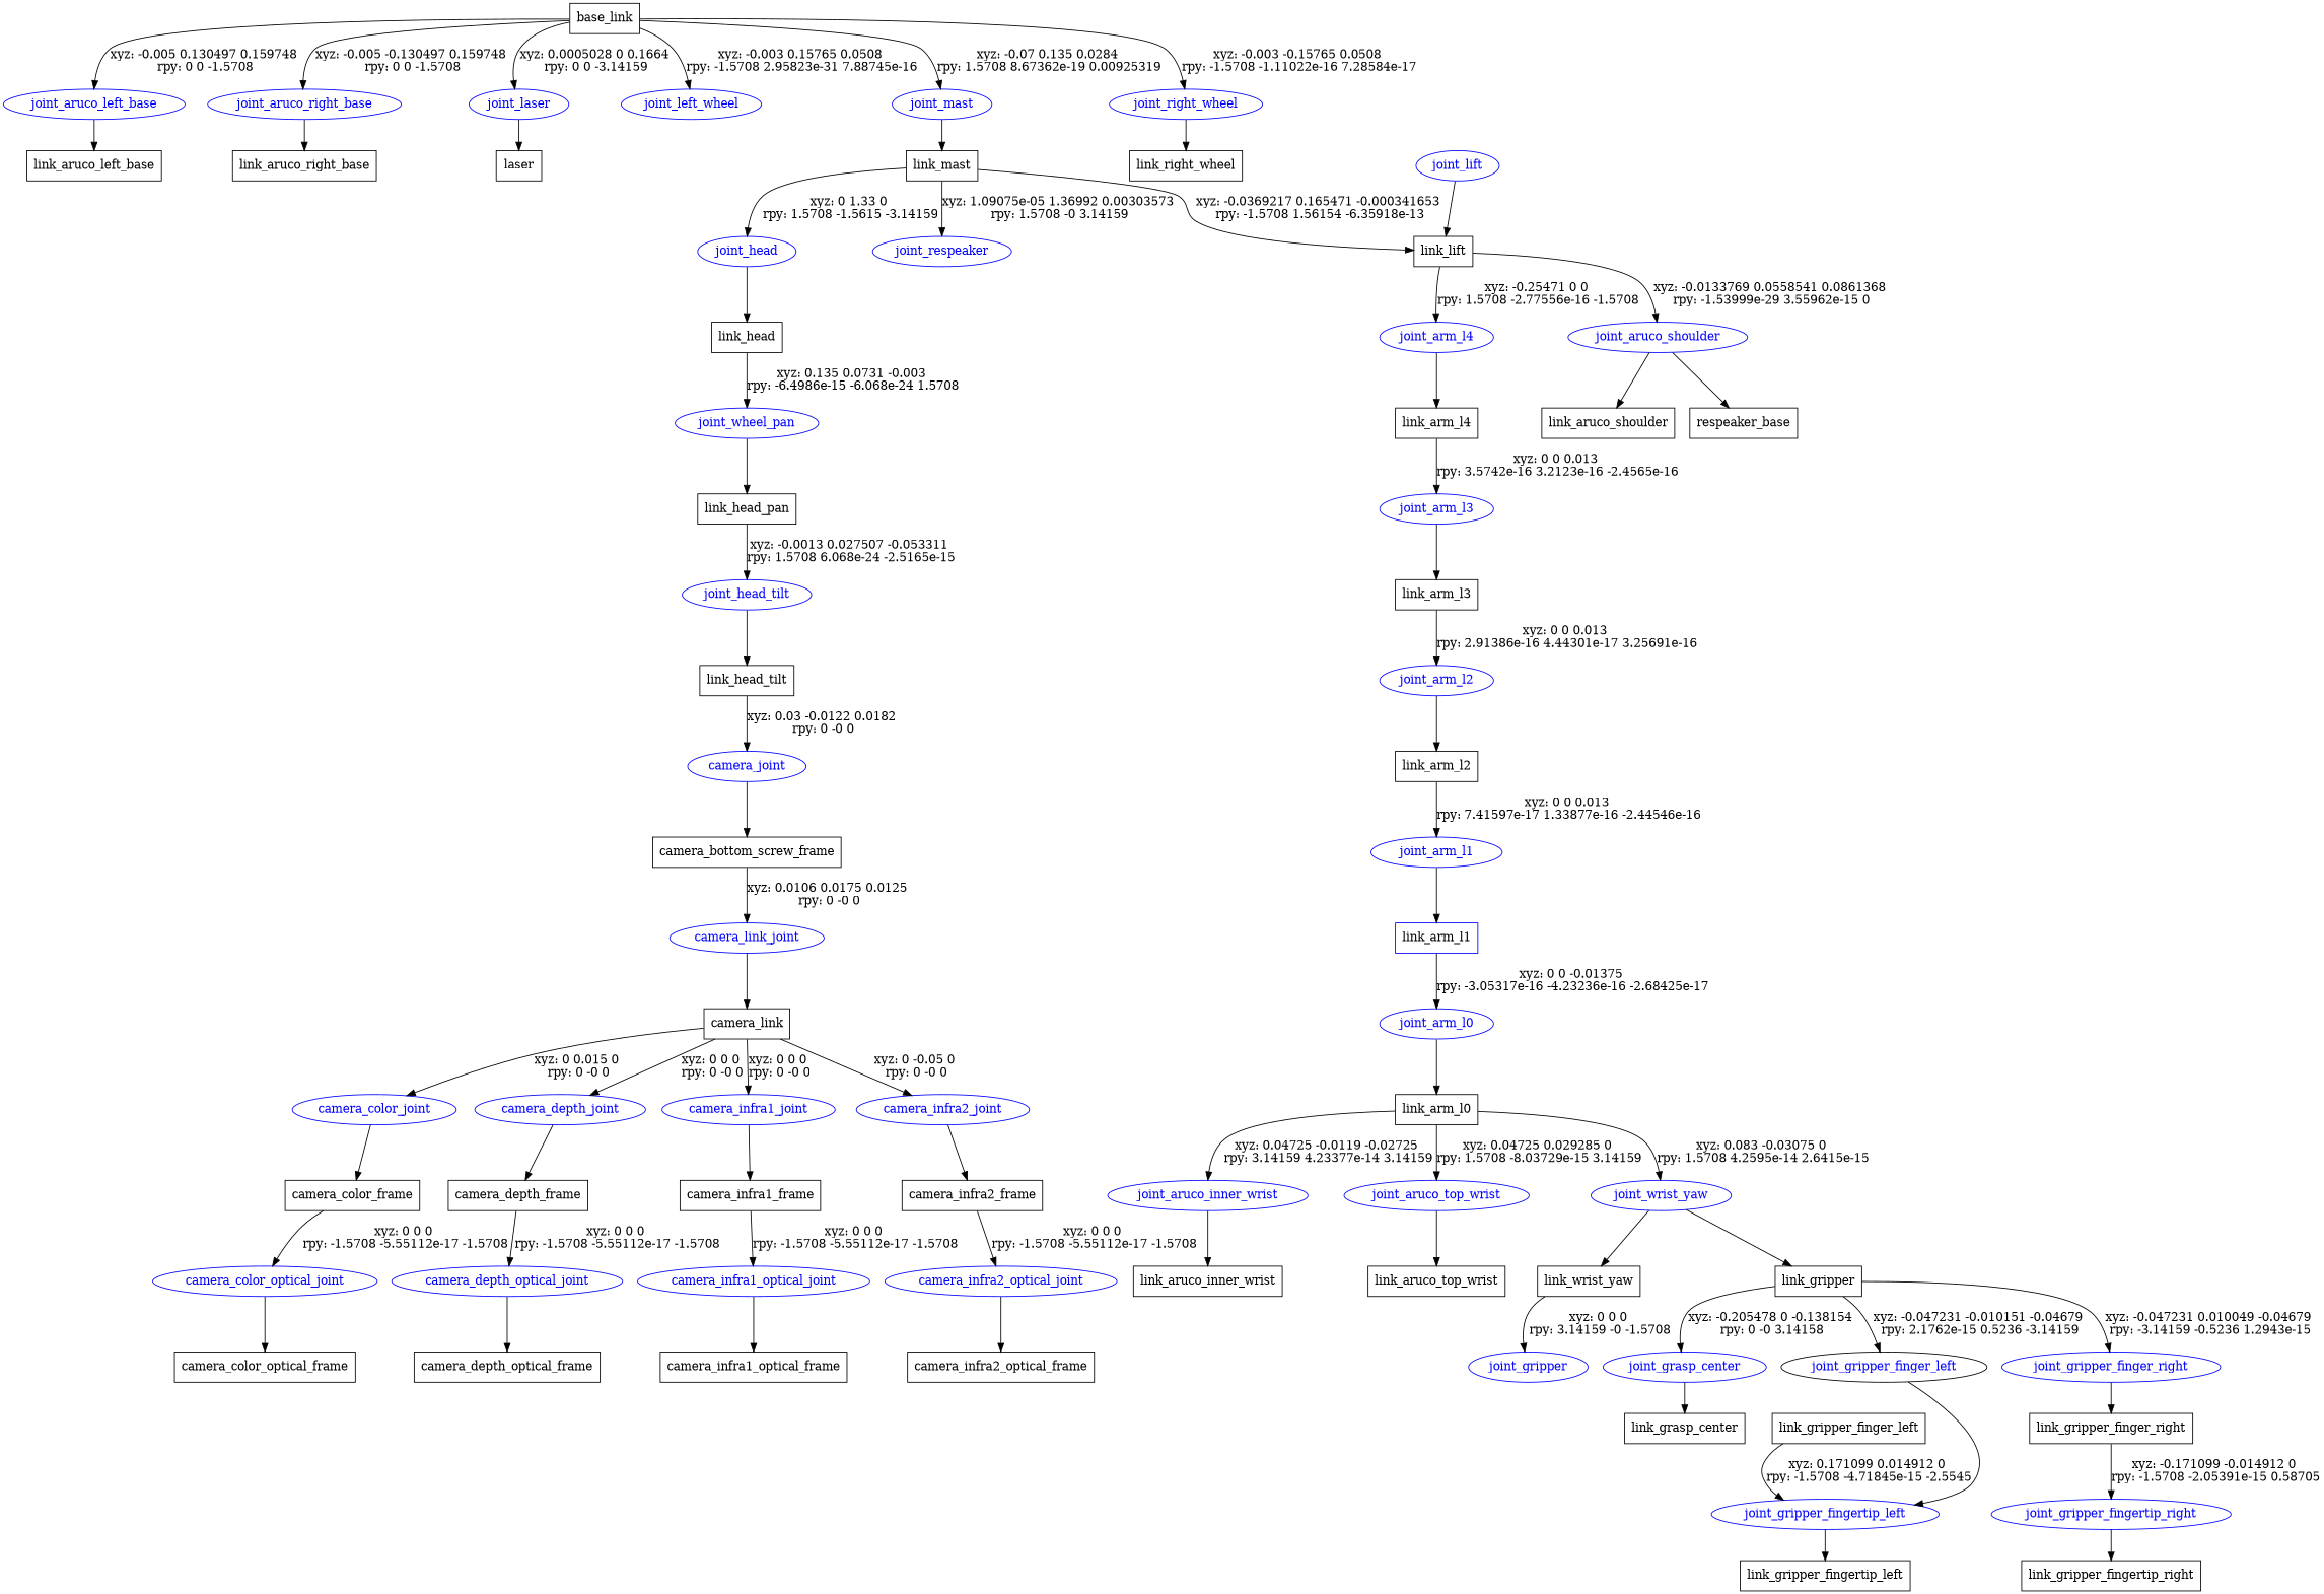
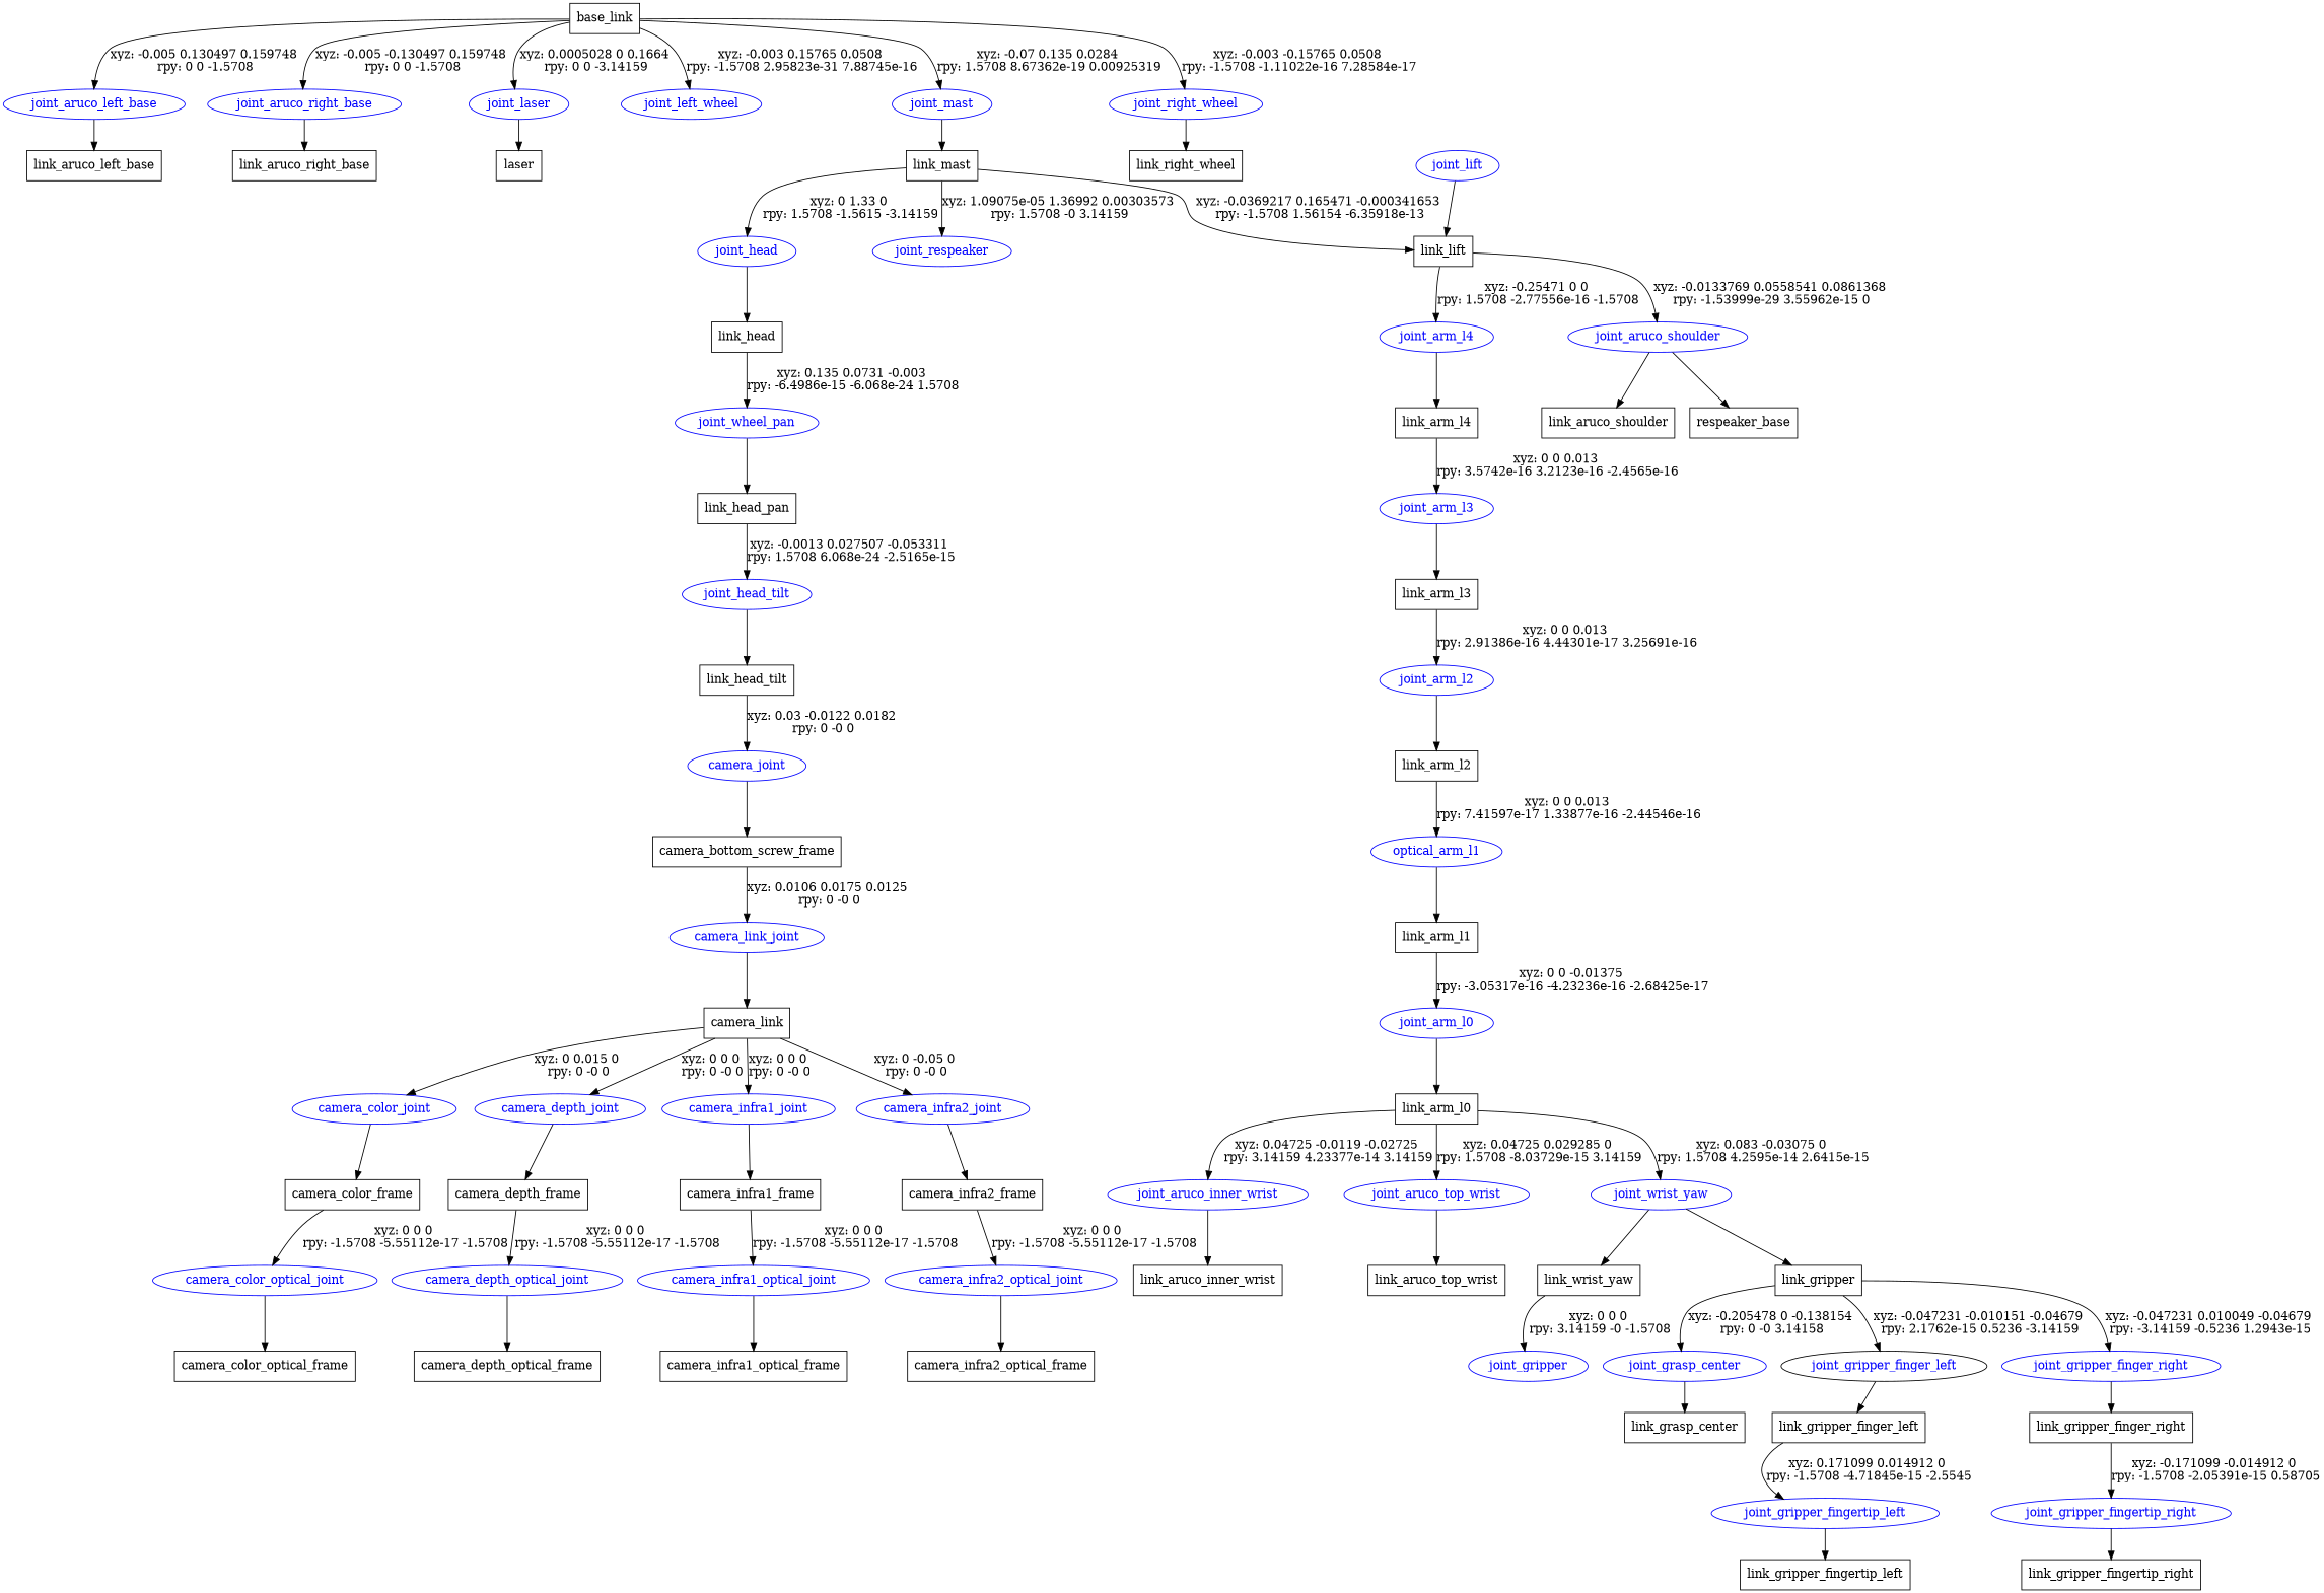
  digraph {
    node [shape=box]
    n1 [label=base_link]
    joint_aruco_left_base [color=blue fontcolor=blue shape=ellipse]
    joint_aruco_right_base [color=blue fontcolor=blue shape=ellipse]
    joint_laser [color=blue fontcolor=blue shape=ellipse]
    joint_left_wheel [color=blue fontcolor=blue shape=ellipse]
    joint_mast [color=blue fontcolor=blue shape=ellipse]
    joint_right_wheel [color=blue fontcolor=blue shape=ellipse]
    n8 [label=link_aruco_left_base]
    n9 [label=link_aruco_right_base]
    n10 [label=laser]
    n11 [label=link_mast]
    n12 [label=link_right_wheel]
    joint_head [color=blue fontcolor=blue shape=ellipse]
    joint_respeaker [color=blue fontcolor=blue shape=ellipse]
    n15 [label=link_lift]
    n16 [label=link_head]
    joint_lift [color=blue fontcolor=blue shape=ellipse]
    n18 [color=blue fontcolor=blue label=joint_wheel_pan shape=ellipse]
    n19 [label=link_head_pan]
    joint_head_tilt [color=blue fontcolor=blue shape=ellipse]
    n21 [label=link_head_tilt]
    camera_joint [color=blue fontcolor=blue shape=ellipse]
    n23 [label=camera_bottom_screw_frame]
    camera_link_joint [color=blue fontcolor=blue shape=ellipse]
    n25 [label=camera_link]
    camera_color_joint [color=blue fontcolor=blue shape=ellipse]
    camera_depth_joint [color=blue fontcolor=blue shape=ellipse]
    camera_infra1_joint [color=blue fontcolor=blue shape=ellipse]
    camera_infra2_joint [color=blue fontcolor=blue shape=ellipse]
    n30 [label=camera_color_frame]
    n31 [label=camera_depth_frame]
    n32 [label=camera_infra1_frame]
    n33 [label=camera_infra2_frame]
    camera_color_optical_joint [color=blue fontcolor=blue shape=ellipse]
    n35 [label=camera_color_optical_frame]
    camera_depth_optical_joint [color=blue fontcolor=blue shape=ellipse]
    n37 [label=camera_depth_optical_frame]
    camera_infra1_optical_joint [color=blue fontcolor=blue shape=ellipse]
    n39 [label=camera_infra1_optical_frame]
    camera_infra2_optical_joint [color=blue fontcolor=blue shape=ellipse]
    n41 [label=camera_infra2_optical_frame]
    joint_arm_l4 [color=blue fontcolor=blue shape=ellipse]
    joint_aruco_shoulder [color=blue fontcolor=blue shape=ellipse]
    n44 [label=link_arm_l4]
    n45 [label=link_aruco_shoulder]
    n46 [label=respeaker_base]
    joint_arm_l3 [color=blue fontcolor=blue shape=ellipse]
    n48 [label=link_arm_l3]
    joint_arm_l2 [color=blue fontcolor=blue shape=ellipse]
    n50 [label=link_arm_l2]
-   joint_arm_l1 [color=blue fontcolor=blue shape=ellipse]
-   n52 [label=link_arm_l1 color=blue]
+   joint_arm_l1 [color=blue fontcolor=blue shape=ellipse label=optical_arm_l1]
+   n52 [label=link_arm_l1]
    joint_arm_l0 [color=blue fontcolor=blue shape=ellipse]
    n54 [label=link_arm_l0]
    joint_aruco_inner_wrist [color=blue fontcolor=blue shape=ellipse]
    joint_aruco_top_wrist [color=blue fontcolor=blue shape=ellipse]
    joint_wrist_yaw [color=blue fontcolor=blue shape=ellipse]
    n58 [label=link_aruco_inner_wrist]
    n59 [label=link_aruco_top_wrist]
    n60 [label=link_wrist_yaw]
    n61 [label=link_gripper]
    joint_gripper [color=blue fontcolor=blue shape=ellipse]
    joint_grasp_center [color=blue fontcolor=blue shape=ellipse]
    joint_gripper_finger_left [color=black fontcolor=blue shape=ellipse]
    joint_gripper_finger_right [color=blue fontcolor=blue shape=ellipse]
    n66 [label=link_grasp_center]
    n67 [label=link_gripper_finger_left]
    n68 [label=link_gripper_finger_right]
    joint_gripper_fingertip_left [color=blue fontcolor=blue shape=ellipse]
    n70 [label=link_gripper_fingertip_left]
    joint_gripper_fingertip_right [color=blue fontcolor=blue shape=ellipse]
    n72 [label=link_gripper_fingertip_right]
    n1 -> joint_aruco_left_base [label="xyz: -0.005 0.130497 0.159748 \nrpy: 0 0 -1.5708"]
    n1 -> joint_aruco_right_base [label="xyz: -0.005 -0.130497 0.159748 \nrpy: 0 0 -1.5708"]
    n1 -> joint_laser [label="xyz: 0.0005028 0 0.1664 \nrpy: 0 0 -3.14159"]
    n1 -> joint_left_wheel [label="xyz: -0.003 0.15765 0.0508 \nrpy: -1.5708 2.95823e-31 7.88745e-16"]
    n1 -> joint_mast [label="xyz: -0.07 0.135 0.0284 \nrpy: 1.5708 8.67362e-19 0.00925319"]
    n1 -> joint_right_wheel [label="xyz: -0.003 -0.15765 0.0508 \nrpy: -1.5708 -1.11022e-16 7.28584e-17"]
    joint_aruco_left_base -> n8
    joint_aruco_right_base -> n9
    joint_laser -> n10
    joint_mast -> n11
    joint_right_wheel -> n12
    n11 -> joint_head [label="xyz: 0 1.33 0 \nrpy: 1.5708 -1.5615 -3.14159"]
    n11 -> joint_respeaker [label="xyz: 1.09075e-05 1.36992 0.00303573 \nrpy: 1.5708 -0 3.14159"]
    n11 -> n15 [label="xyz: -0.0369217 0.165471 -0.000341653 \nrpy: -1.5708 1.56154 -6.35918e-13"]
    joint_head -> n16
    n15 -> joint_arm_l4 [label="xyz: -0.25471 0 0 \nrpy: 1.5708 -2.77556e-16 -1.5708"]
    n15 -> joint_aruco_shoulder [label="xyz: -0.0133769 0.0558541 0.0861368 \nrpy: -1.53999e-29 3.55962e-15 0"]
    n16 -> n18 [label="xyz: 0.135 0.0731 -0.003 \nrpy: -6.4986e-15 -6.068e-24 1.5708"]
    joint_lift -> n15
    n18 -> n19
    n19 -> joint_head_tilt [label="xyz: -0.0013 0.027507 -0.053311 \nrpy: 1.5708 6.068e-24 -2.5165e-15"]
    joint_head_tilt -> n21
    n21 -> camera_joint [label="xyz: 0.03 -0.0122 0.0182 \nrpy: 0 -0 0"]
    camera_joint -> n23
    n23 -> camera_link_joint [label="xyz: 0.0106 0.0175 0.0125 \nrpy: 0 -0 0"]
    camera_link_joint -> n25
    n25 -> camera_color_joint [label="xyz: 0 0.015 0 \nrpy: 0 -0 0"]
    n25 -> camera_depth_joint [label="xyz: 0 0 0 \nrpy: 0 -0 0"]
    n25 -> camera_infra1_joint [label="xyz: 0 0 0 \nrpy: 0 -0 0"]
    n25 -> camera_infra2_joint [label="xyz: 0 -0.05 0 \nrpy: 0 -0 0"]
    camera_color_joint -> n30
    camera_depth_joint -> n31
    camera_infra1_joint -> n32
    camera_infra2_joint -> n33
    n30 -> camera_color_optical_joint [label="xyz: 0 0 0 \nrpy: -1.5708 -5.55112e-17 -1.5708"]
    n31 -> camera_depth_optical_joint [label="xyz: 0 0 0 \nrpy: -1.5708 -5.55112e-17 -1.5708"]
    n32 -> camera_infra1_optical_joint [label="xyz: 0 0 0 \nrpy: -1.5708 -5.55112e-17 -1.5708"]
    n33 -> camera_infra2_optical_joint [label="xyz: 0 0 0 \nrpy: -1.5708 -5.55112e-17 -1.5708"]
    camera_color_optical_joint -> n35
    camera_depth_optical_joint -> n37
    camera_infra1_optical_joint -> n39
    camera_infra2_optical_joint -> n41
    joint_arm_l4 -> n44
    joint_aruco_shoulder -> n45
    joint_aruco_shoulder -> n46
    n44 -> joint_arm_l3 [label="xyz: 0 0 0.013 \nrpy: 3.5742e-16 3.2123e-16 -2.4565e-16"]
    joint_arm_l3 -> n48
    n48 -> joint_arm_l2 [label="xyz: 0 0 0.013 \nrpy: 2.91386e-16 4.44301e-17 3.25691e-16"]
    joint_arm_l2 -> n50
    n50 -> joint_arm_l1 [label="xyz: 0 0 0.013 \nrpy: 7.41597e-17 1.33877e-16 -2.44546e-16"]
    joint_arm_l1 -> n52
    n52 -> joint_arm_l0 [label="xyz: 0 0 -0.01375 \nrpy: -3.05317e-16 -4.23236e-16 -2.68425e-17"]
    joint_arm_l0 -> n54
    n54 -> joint_aruco_inner_wrist [label="xyz: 0.04725 -0.0119 -0.02725 \nrpy: 3.14159 4.23377e-14 3.14159"]
    n54 -> joint_aruco_top_wrist [label="xyz: 0.04725 0.029285 0 \nrpy: 1.5708 -8.03729e-15 3.14159"]
    n54 -> joint_wrist_yaw [label="xyz: 0.083 -0.03075 0 \nrpy: 1.5708 4.2595e-14 2.6415e-15"]
    joint_aruco_inner_wrist -> n58
    joint_aruco_top_wrist -> n59
    joint_wrist_yaw -> n60
    joint_wrist_yaw -> n61
    n60 -> joint_gripper [label="xyz: 0 0 0 \nrpy: 3.14159 -0 -1.5708"]
    n61 -> joint_grasp_center [label="xyz: -0.205478 0 -0.138154 \nrpy: 0 -0 3.14158"]
    n61 -> joint_gripper_finger_left [label="xyz: -0.047231 -0.010151 -0.04679 \nrpy: 2.1762e-15 0.5236 -3.14159"]
    n61 -> joint_gripper_finger_right [label="xyz: -0.047231 0.010049 -0.04679 \nrpy: -3.14159 -0.5236 1.2943e-15"]
    joint_grasp_center -> n66
-   joint_gripper_finger_left -> joint_gripper_fingertip_left
+   joint_gripper_finger_left -> n67
    joint_gripper_finger_right -> n68
    n67 -> joint_gripper_fingertip_left [label="xyz: 0.171099 0.014912 0 \nrpy: -1.5708 -4.71845e-15 -2.5545"]
    n68 -> joint_gripper_fingertip_right [label="xyz: -0.171099 -0.014912 0 \nrpy: -1.5708 -2.05391e-15 0.58705"]
    joint_gripper_fingertip_left -> n70
    joint_gripper_fingertip_right -> n72
  }
